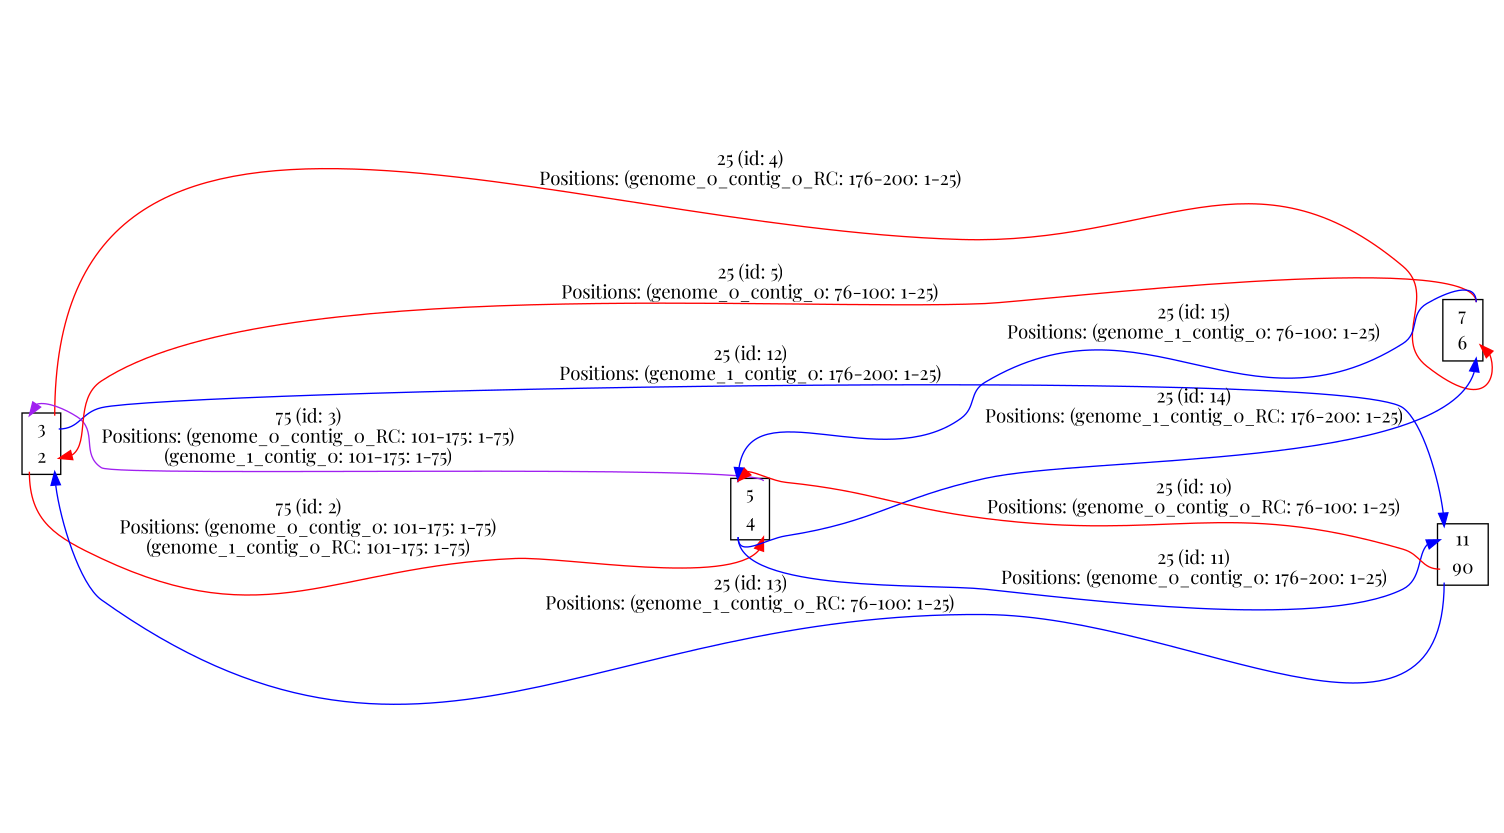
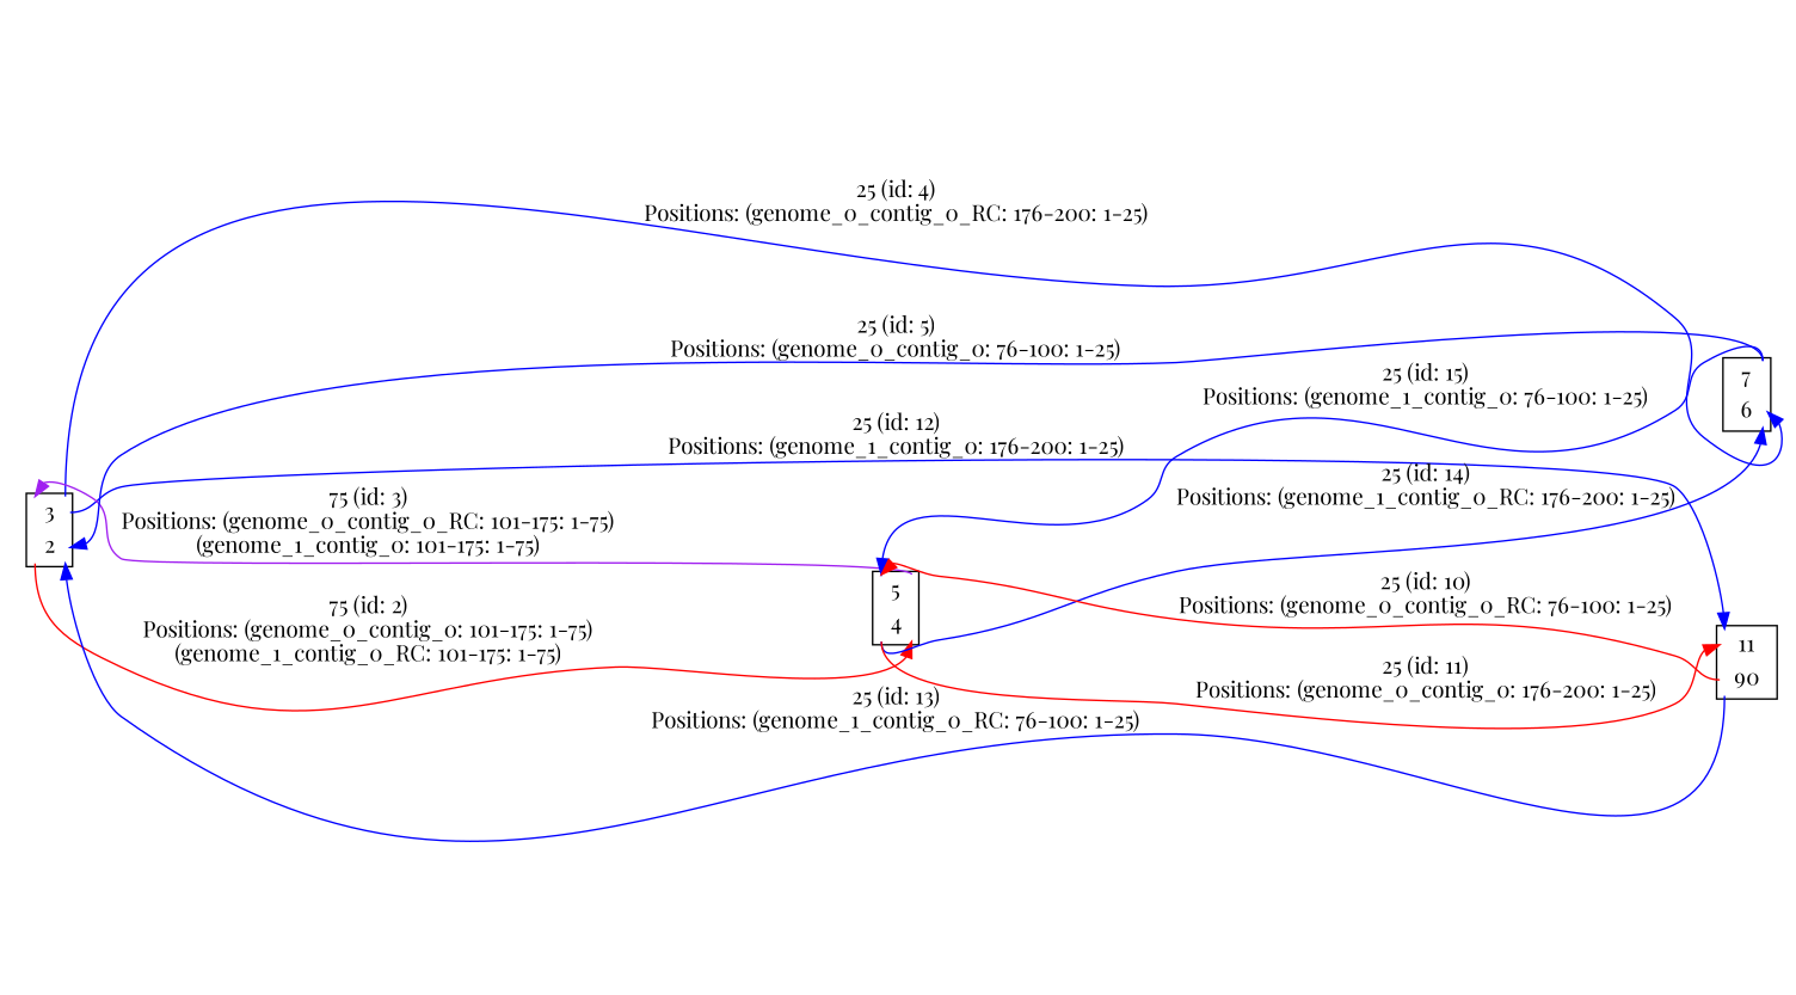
  digraph {
    fontname="Playfair Display"
    rankdir=LR
    node [color=black fillcolor=white fontname="Playfair Display" shape=plaintext style=filled]
    edge [color=red fontname="Playfair Display" headport=port_0x9ee670_in tailport=port_0x9ee350_out]
    n1 [label=<<TABLE bgcolor = "white"> <TR><TD BORDER = "0" PORT = "port_0x9ee350_in"></TD><TD BORDER = "0" PORT = "port_">3</TD><TD BORDER = "0" PORT = "port_0x9ee350_out"></TD></TR> <TR><TD BORDER = "0" PORT = "port_0x9f6ab0_out"></TD><TD BORDER = "0" PORT = "port_">2</TD><TD BORDER = "0" PORT = "port_0x9f6ab0_in"></TD></TR> </TABLE>>]
    n2 [label=<<TABLE bgcolor = "white"> <TR><TD BORDER = "0" PORT = "port_0x9ee3d0_in"></TD><TD BORDER = "0" PORT = "port_">5</TD><TD BORDER = "0" PORT = "port_0x9ee3d0_out"></TD></TR> <TR><TD BORDER = "0" PORT = "port_0x9ef230_out"></TD><TD BORDER = "0" PORT = "port_">4</TD><TD BORDER = "0" PORT = "port_0x9ef230_in"></TD></TR> </TABLE>>]
    n3 [label=<<TABLE bgcolor = "white"> <TR><TD BORDER = "0" PORT = "port_0x9ee700_in"></TD><TD BORDER = "0" PORT = "port_">7</TD><TD BORDER = "0" PORT = "port_0x9ee700_out"></TD></TR> <TR><TD BORDER = "0" PORT = "port_0x9ee670_out"></TD><TD BORDER = "0" PORT = "port_">6</TD><TD BORDER = "0" PORT = "port_0x9ee670_in"></TD></TR> </TABLE>>]
    n4 [label=<<TABLE bgcolor = "white"> <TR><TD BORDER = "0" PORT = "port_0x9ef940_in"></TD><TD BORDER = "0" PORT = "port_">11</TD><TD BORDER = "0" PORT = "port_0x9ef940_out"></TD></TR> <TR><TD BORDER = "0" PORT = "port_0x9ef130_out"></TD><TD BORDER = "0" PORT = "port_">90</TD><TD BORDER = "0" PORT = "port_0x9ef130_in"></TD></TR> </TABLE>>]
    n1 -> n2 [headport=port_0x9ef230_in label="75 (id: 2)\nPositions: (genome_0_contig_0: 101-175: 1-75)\n(genome_1_contig_0_RC: 101-175: 1-75)\n" tailport=port_0x9f6ab0_out]
-   n1 -> n3 [label="25 (id: 4)\nPositions: (genome_0_contig_0_RC: 176-200: 1-25)\n"]
+   n1 -> n3 [color=blue label="25 (id: 4)\nPositions: (genome_0_contig_0_RC: 176-200: 1-25)\n"]
    n1 -> n4 [color=blue headport=port_0x9ef940_in label="25 (id: 12)\nPositions: (genome_1_contig_0: 176-200: 1-25)\n"]
    n2 -> n1 [color=purple headport=port_0x9ee350_in label="75 (id: 3)\nPositions: (genome_0_contig_0_RC: 101-175: 1-75)\n(genome_1_contig_0: 101-175: 1-75)\n" tailport=port_0x9ee3d0_out]
    n2 -> n3 [color=blue label="25 (id: 14)\nPositions: (genome_1_contig_0_RC: 176-200: 1-25)\n" tailport=port_0x9ef230_out]
-   n2 -> n4 [color=blue headport=port_0x9ef940_in label="25 (id: 11)\nPositions: (genome_0_contig_0: 176-200: 1-25)\n" tailport=port_0x9ef230_out]
-   n3 -> n1 [headport=port_0x9f6ab0_in label="25 (id: 5)\nPositions: (genome_0_contig_0: 76-100: 1-25)\n" tailport=port_0x9ee700_out]
+   n2 -> n4 [headport=port_0x9ef940_in label="25 (id: 11)\nPositions: (genome_0_contig_0: 176-200: 1-25)\n" tailport=port_0x9ef230_out]
+   n3 -> n1 [color=blue headport=port_0x9f6ab0_in label="25 (id: 5)\nPositions: (genome_0_contig_0: 76-100: 1-25)\n" tailport=port_0x9ee700_out]
    n3 -> n2 [color=blue headport=port_0x9ee3d0_in label="25 (id: 15)\nPositions: (genome_1_contig_0: 76-100: 1-25)\n" tailport=port_0x9ee700_out]
    n4 -> n1 [color=blue headport=port_0x9f6ab0_in label="25 (id: 13)\nPositions: (genome_1_contig_0_RC: 76-100: 1-25)\n" tailport=port_0x9ef130_out]
    n4 -> n2 [headport=port_0x9ee3d0_in label="25 (id: 10)\nPositions: (genome_0_contig_0_RC: 76-100: 1-25)\n" tailport=port_0x9ef130_out]
  }
